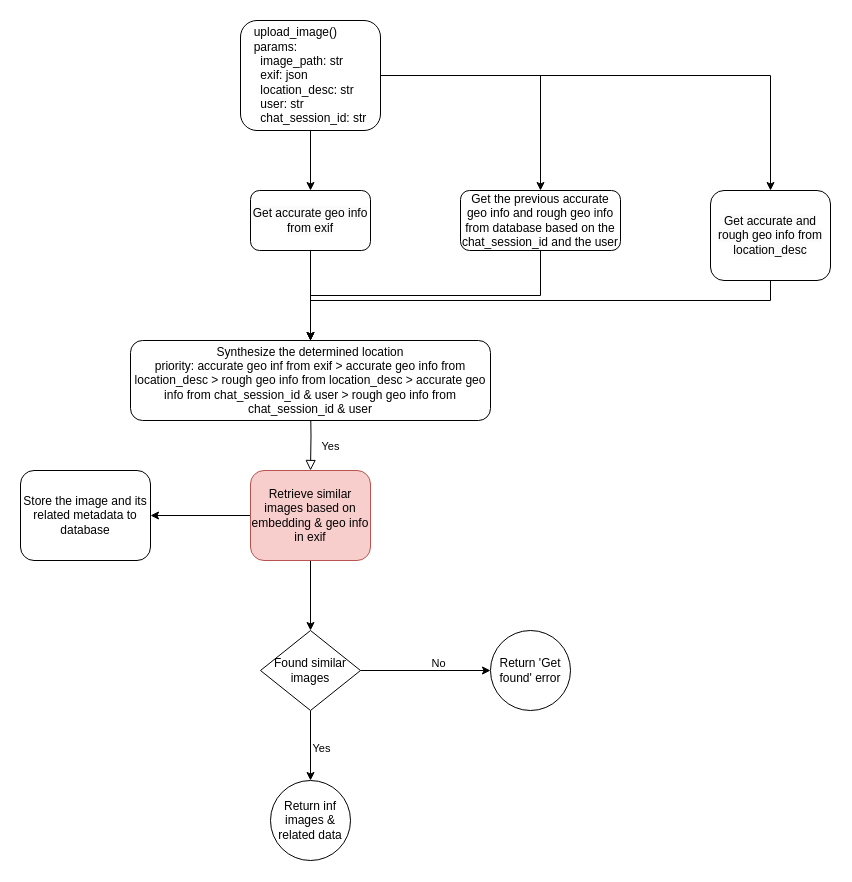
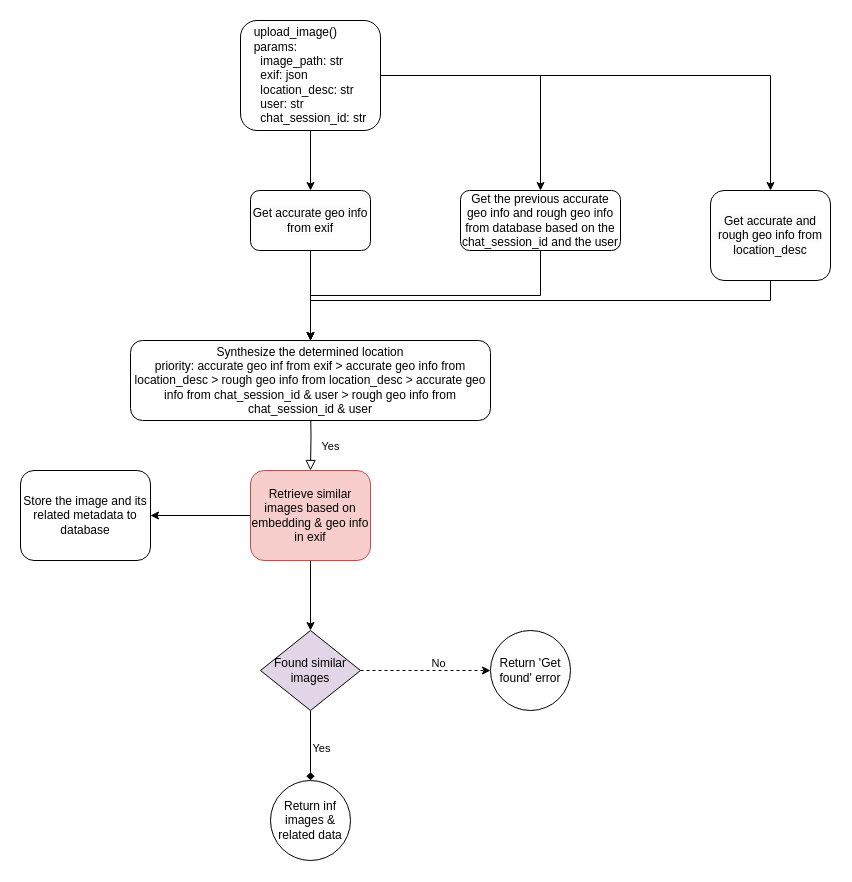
  <mxCell id="0" />
  <mxCell id="1" parent="0" />
  <mxCell id="2" style="edgeStyle=orthogonalEdgeStyle;rounded=0;orthogonalLoop=1;jettySize=auto;html=1;entryX=0.5;entryY=0;entryDx=0;entryDy=0;" edge="1" parent="1" source="5" target="23"><mxGeometry relative="1" as="geometry" /></mxCell>
  <mxCell id="3" style="edgeStyle=orthogonalEdgeStyle;rounded=0;orthogonalLoop=1;jettySize=auto;html=1;exitX=1;exitY=0.5;exitDx=0;exitDy=0;entryX=0.5;entryY=0;entryDx=0;entryDy=0;" edge="1" parent="1" source="5" target="21"><mxGeometry relative="1" as="geometry" /></mxCell>
  <mxCell id="4" style="edgeStyle=orthogonalEdgeStyle;rounded=0;orthogonalLoop=1;jettySize=auto;html=1;entryX=0.5;entryY=0;entryDx=0;entryDy=0;" edge="1" parent="1" source="5" target="18"><mxGeometry relative="1" as="geometry" /></mxCell>
  <mxCell id="5" value="&lt;div style=&quot;text-align: left;&quot;&gt;&lt;span style=&quot;background-color: initial;&quot;&gt;upload_image()&lt;/span&gt;&lt;/div&gt;&lt;div style=&quot;text-align: left;&quot;&gt;&lt;span style=&quot;background-color: initial;&quot;&gt;params:&lt;/span&gt;&lt;/div&gt;&lt;div style=&quot;text-align: left;&quot;&gt;&lt;span style=&quot;background-color: initial;&quot;&gt;&amp;nbsp; image_path: str&lt;/span&gt;&lt;/div&gt;&lt;div style=&quot;text-align: left;&quot;&gt;&lt;span style=&quot;background-color: initial;&quot;&gt;&amp;nbsp; exif: json&lt;/span&gt;&lt;/div&gt;&lt;div style=&quot;text-align: left;&quot;&gt;&lt;span style=&quot;background-color: initial;&quot;&gt;&amp;nbsp; location_desc: str&lt;/span&gt;&lt;/div&gt;&lt;div style=&quot;text-align: left;&quot;&gt;&lt;span style=&quot;background-color: initial;&quot;&gt;&amp;nbsp; user: str&lt;/span&gt;&lt;/div&gt;&lt;div style=&quot;text-align: left;&quot;&gt;&lt;span style=&quot;background-color: initial;&quot;&gt;&amp;nbsp; chat_session_id: str&lt;/span&gt;&lt;/div&gt;" style="rounded=1;whiteSpace=wrap;html=1;fontSize=12;glass=0;strokeWidth=1;shadow=0;" parent="1" vertex="1"><mxGeometry x="240" y="20" width="140" height="110" as="geometry" /></mxCell>
  <mxCell id="6" value="Yes" style="rounded=0;html=1;jettySize=auto;orthogonalLoop=1;fontSize=11;endArrow=block;endFill=0;endSize=8;strokeWidth=1;shadow=0;labelBackgroundColor=none;edgeStyle=orthogonalEdgeStyle;" parent="1" target="9" edge="1"><mxGeometry x="0.333" y="20" relative="1" as="geometry"><mxPoint as="offset" /><mxPoint x="310" y="400" as="sourcePoint" /></mxGeometry></mxCell>
  <mxCell id="7" style="edgeStyle=orthogonalEdgeStyle;rounded=0;orthogonalLoop=1;jettySize=auto;html=1;exitX=0.5;exitY=1;exitDx=0;exitDy=0;entryX=0.5;entryY=0;entryDx=0;entryDy=0;" edge="1" parent="1" source="9" target="14"><mxGeometry relative="1" as="geometry" /></mxCell>
  <mxCell id="8" style="edgeStyle=orthogonalEdgeStyle;rounded=0;orthogonalLoop=1;jettySize=auto;html=1;entryX=1;entryY=0.5;entryDx=0;entryDy=0;" edge="1" parent="1" source="9" target="19"><mxGeometry relative="1" as="geometry" /></mxCell>
  <mxCell id="9" value="Retrieve similar images based on embedding &amp;amp; geo info in exif" style="rounded=1;whiteSpace=wrap;html=1;fontSize=12;glass=0;strokeWidth=1;shadow=0;fillColor=#f8cecc;strokeColor=#b85450;" parent="1" vertex="1"><mxGeometry x="250" y="470" width="120" height="90" as="geometry" /></mxCell>
- <mxCell id="10" style="edgeStyle=orthogonalEdgeStyle;rounded=0;orthogonalLoop=1;jettySize=auto;html=1;exitX=0.5;exitY=1;exitDx=0;exitDy=0;entryX=0.5;entryY=0;entryDx=0;entryDy=0;" edge="1" parent="1" source="14" target="16"><mxGeometry relative="1" as="geometry" /></mxCell>
+ <mxCell id="10" style="edgeStyle=orthogonalEdgeStyle;rounded=0;orthogonalLoop=1;jettySize=auto;html=1;exitX=0.5;exitY=1;exitDx=0;exitDy=0;entryX=0.5;entryY=0;entryDx=0;entryDy=0;endArrow=diamond;" edge="1" parent="1" source="14" target="16"><mxGeometry relative="1" as="geometry" /></mxCell>
  <mxCell id="11" value="Yes" style="edgeLabel;html=1;align=center;verticalAlign=middle;resizable=0;points=[];" vertex="1" connectable="0" parent="10"><mxGeometry x="0.019" y="-2" relative="1" as="geometry"><mxPoint x="12" y="1" as="offset" /></mxGeometry></mxCell>
- <mxCell id="12" style="edgeStyle=orthogonalEdgeStyle;rounded=0;orthogonalLoop=1;jettySize=auto;html=1;exitX=1;exitY=0.5;exitDx=0;exitDy=0;entryX=0;entryY=0.5;entryDx=0;entryDy=0;" edge="1" parent="1" source="14" target="15"><mxGeometry relative="1" as="geometry"><Array as="points"><mxPoint x="490" y="670" /></Array></mxGeometry></mxCell>
+ <mxCell id="12" style="edgeStyle=orthogonalEdgeStyle;rounded=0;orthogonalLoop=1;jettySize=auto;html=1;exitX=1;exitY=0.5;exitDx=0;exitDy=0;entryX=0;entryY=0.5;entryDx=0;entryDy=0;dashed=1;" edge="1" parent="1" source="14" target="15"><mxGeometry relative="1" as="geometry"><Array as="points"><mxPoint x="490" y="670" /></Array></mxGeometry></mxCell>
  <mxCell id="13" value="No" style="edgeLabel;html=1;align=center;verticalAlign=middle;resizable=0;points=[];" vertex="1" connectable="0" parent="12"><mxGeometry x="0.04" y="-1" relative="1" as="geometry"><mxPoint x="9" y="-9" as="offset" /></mxGeometry></mxCell>
- <mxCell id="14" value="Found similar images" style="rhombus;whiteSpace=wrap;html=1;" vertex="1" parent="1"><mxGeometry x="260" y="630" width="100" height="80" as="geometry" /></mxCell>
+ <mxCell id="14" value="Found similar images" style="rhombus;whiteSpace=wrap;html=1;fillColor=#e1d5e7;" vertex="1" parent="1"><mxGeometry x="260" y="630" width="100" height="80" as="geometry" /></mxCell>
  <mxCell id="15" value="Return 'Get found' error" style="ellipse;whiteSpace=wrap;html=1;aspect=fixed;" vertex="1" parent="1"><mxGeometry x="490" y="630" width="80" height="80" as="geometry" /></mxCell>
  <mxCell id="16" value="Return inf images &amp;amp; related data" style="ellipse;whiteSpace=wrap;html=1;aspect=fixed;" vertex="1" parent="1"><mxGeometry x="270" y="780" width="80" height="80" as="geometry" /></mxCell>
  <mxCell id="17" style="edgeStyle=orthogonalEdgeStyle;rounded=0;orthogonalLoop=1;jettySize=auto;html=1;entryX=0.5;entryY=0;entryDx=0;entryDy=0;" edge="1" parent="1" source="18" target="24"><mxGeometry relative="1" as="geometry"><Array as="points"><mxPoint x="770" y="300" /><mxPoint x="310" y="300" /></Array></mxGeometry></mxCell>
  <mxCell id="18" value="&lt;span style=&quot;color: rgb(0, 0, 0); font-family: Helvetica; font-size: 12px; font-style: normal; font-variant-ligatures: normal; font-variant-caps: normal; font-weight: 400; letter-spacing: normal; orphans: 2; text-align: center; text-indent: 0px; text-transform: none; widows: 2; word-spacing: 0px; -webkit-text-stroke-width: 0px; background-color: rgb(251, 251, 251); text-decoration-thickness: initial; text-decoration-style: initial; text-decoration-color: initial; float: none; display: inline !important;&quot;&gt;Get accurate and rough geo info from location_desc&lt;/span&gt;" style="rounded=1;whiteSpace=wrap;html=1;" vertex="1" parent="1"><mxGeometry x="710" y="190" width="120" height="90" as="geometry" /></mxCell>
  <mxCell id="19" value="Store the image and its related metadata to database" style="rounded=1;whiteSpace=wrap;html=1;" vertex="1" parent="1"><mxGeometry x="20" y="470" width="130" height="90" as="geometry" /></mxCell>
  <mxCell id="20" style="edgeStyle=orthogonalEdgeStyle;rounded=0;orthogonalLoop=1;jettySize=auto;html=1;entryX=0.5;entryY=0;entryDx=0;entryDy=0;" edge="1" parent="1" source="21" target="24"><mxGeometry relative="1" as="geometry" /></mxCell>
  <mxCell id="21" value="Get the previous accurate geo info and rough geo info from database based on the chat_session_id and the user" style="rounded=1;whiteSpace=wrap;html=1;" vertex="1" parent="1"><mxGeometry x="460" y="190" width="160" height="60" as="geometry" /></mxCell>
  <mxCell id="22" style="edgeStyle=orthogonalEdgeStyle;rounded=0;orthogonalLoop=1;jettySize=auto;html=1;" edge="1" parent="1" source="23" target="24"><mxGeometry relative="1" as="geometry" /></mxCell>
  <mxCell id="23" value="&lt;span style=&quot;color: rgb(0, 0, 0); font-family: Helvetica; font-size: 12px; font-style: normal; font-variant-ligatures: normal; font-variant-caps: normal; font-weight: 400; letter-spacing: normal; orphans: 2; text-align: center; text-indent: 0px; text-transform: none; widows: 2; word-spacing: 0px; -webkit-text-stroke-width: 0px; background-color: rgb(251, 251, 251); text-decoration-thickness: initial; text-decoration-style: initial; text-decoration-color: initial; float: none; display: inline !important;&quot;&gt;Get accurate geo info from exif&lt;/span&gt;" style="rounded=1;whiteSpace=wrap;html=1;" vertex="1" parent="1"><mxGeometry x="250" y="190" width="120" height="60" as="geometry" /></mxCell>
  <mxCell id="24" value="Synthesize the determined location&lt;br&gt;priority: accurate geo inf from exif &amp;gt; accurate geo info from location_desc &amp;gt; rough geo info from location_desc &amp;gt; accurate geo info from chat_session_id &amp;amp; user &amp;gt; rough geo info from chat_session_id &amp;amp; user" style="rounded=1;whiteSpace=wrap;html=1;" vertex="1" parent="1"><mxGeometry x="130" y="340" width="360" height="80" as="geometry" /></mxCell>
